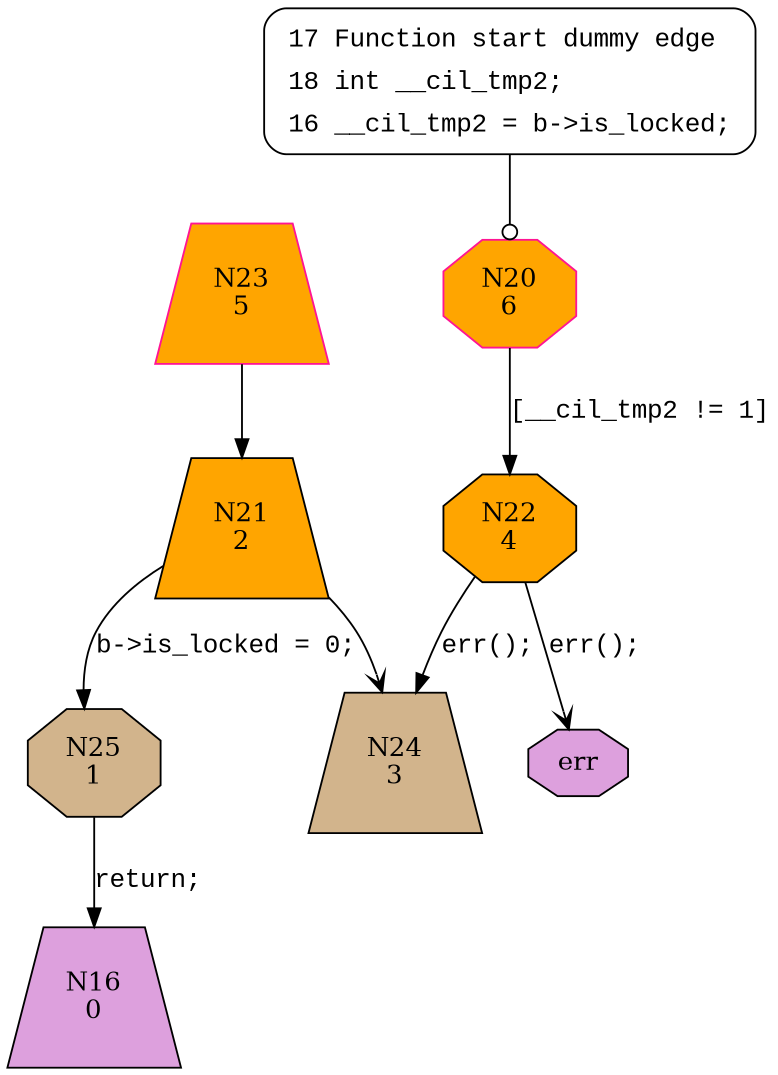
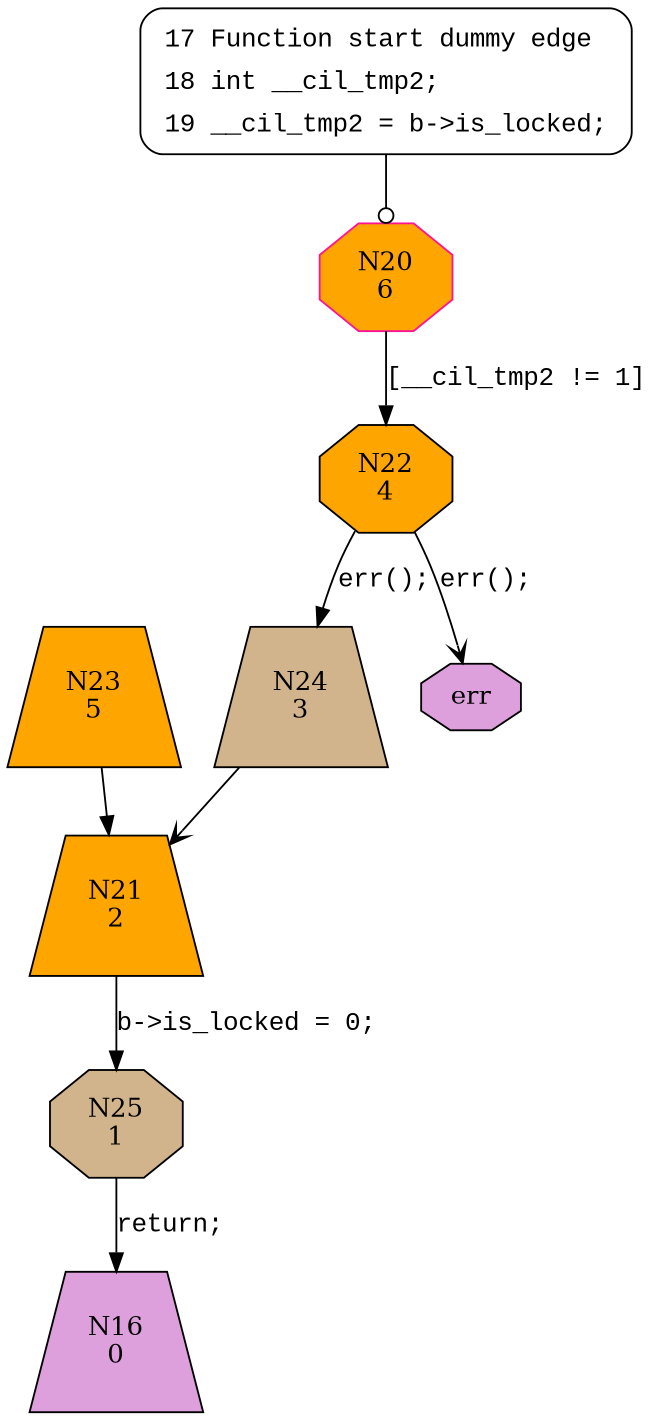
  digraph {
    node [color=black fillcolor=orange shape=octagon style=filled]
    edge [arrowhead=normal fontname="Courier New"]
    n1 [color=deeppink label="N20\n6"]
    n2 [label="N22\n4"]
    n3 [fillcolor=tan label="N24\n3" shape=trapezium]
    n4 [fillcolor=plum label=err]
-   n5 [color=deeppink label="N23\n5" shape=trapezium]
+   n5 [label="N23\n5" shape=trapezium]
    n6 [label="N21\n2" shape=trapezium]
    n7 [fillcolor=tan label="N25\n1"]
    n8 [fillcolor=plum label="N16\n0" shape=trapezium]
-   n9 [fillcolor=white fontname="Courier New" label=<<table border="0" cellborder="0" cellpadding="3" bgcolor="white"><tr><td align="right">17</td><td align="left">Function start dummy edge</td></tr><tr><td align="right">18</td><td align="left">int __cil_tmp2;</td></tr><tr><td align="right">16</td><td align="left">__cil_tmp2 = b-&gt;is_locked;</td></tr></table>> penwidth=1 shape=Mrecord style="filled,bold" color=""]
+   n9 [fillcolor=white fontname="Courier New" label=<<table border="0" cellborder="0" cellpadding="3" bgcolor="white"><tr><td align="right">17</td><td align="left">Function start dummy edge</td></tr><tr><td align="right">18</td><td align="left">int __cil_tmp2;</td></tr><tr><td align="right">19</td><td align="left">__cil_tmp2 = b-&gt;is_locked;</td></tr></table>> penwidth=1 shape=Mrecord style="filled,bold" color=""]
    n1 -> n2 [label="[__cil_tmp2 != 1]"]
    n2 -> n3 [label="err();"]
    n2 -> n4 [arrowhead=vee label="err();"]
-   n6 -> n3 [arrowhead=vee]
+   n3 -> n6 [arrowhead=vee]
    n5 -> n6
    n6 -> n7 [label="b->is_locked = 0;"]
    n7 -> n8 [label="return;"]
    n9 -> n1 [arrowhead=odot fontname=""]
  }
